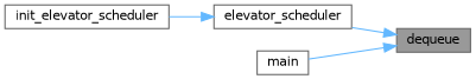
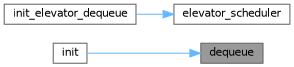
  digraph {
    rankdir=RL
    node [color=grey40 fillcolor=white fontname=Helvetica fontsize=10 shape=box style=filled]
    edge [color=steelblue1 dir=back fontname=Helvetica fontsize=10 labelfontname=Helvetica labelfontsize=10 style=solid]
    n1 [color=gray40 fillcolor=grey60 fontcolor=black height=0.2 label=dequeue width=0.4]
    n2 [height=0.2 label=elevator_scheduler width=0.4]
-   n3 [height=0.2 label=main width=0.4]
-   n4 [height=0.2 label=init_elevator_scheduler width=0.4]
-   n1 -> n2
+   n3 [height=0.2 label=init width=0.4]
+   n4 [height=0.2 label=init_elevator_dequeue width=0.4]
    n1 -> n3
    n2 -> n4
  }
